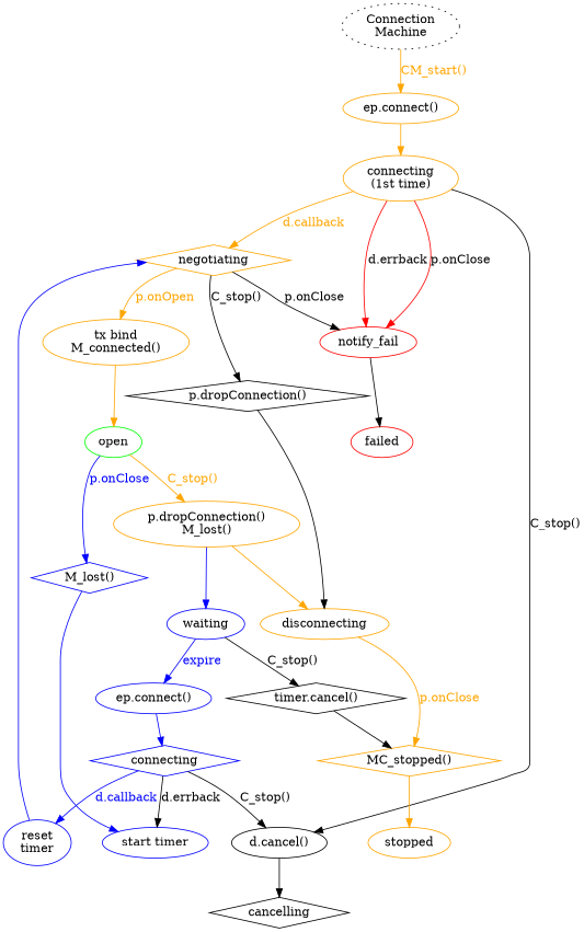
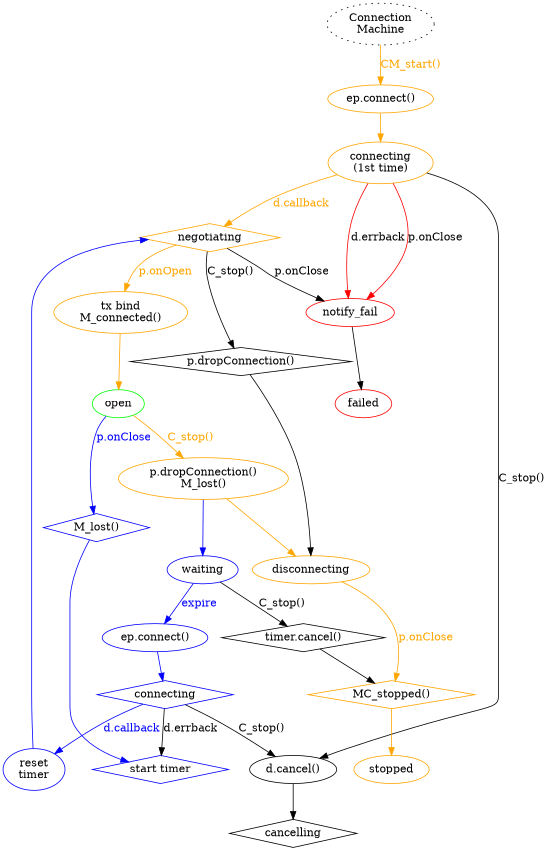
  digraph {
    node [shape=ellipse color=orange]
    n1 [label="Connection\nMachine" style=dotted color=""]
    n2 [label="ep.connect()"]
    n3 [label="connecting\n(1st time)"]
    n4 [label=negotiating shape=diamond]
    n5 [color=red label=notify_fail]
    n6 [label="d.cancel()" color=""]
    n7 [label="tx bind\nM_connected()"]
    n8 [label="p.dropConnection()" shape=diamond color=""]
    n9 [color=red label=failed]
    n10 [label=cancelling shape=diamond color=""]
    n11 [color=green label=open]
    n12 [label=disconnecting]
    n13 [label="MC_stopped()" shape=diamond]
    n14 [label=stopped]
    n15 [color=blue label="M_lost()" shape=diamond]
    n16 [label="p.dropConnection()\nM_lost()"]
-   n17 [color=blue label="start timer"]
+   n17 [color=blue label="start timer" shape=diamond]
    n18 [color=blue label=waiting]
    n19 [color=blue label="ep.connect()"]
    n20 [label="timer.cancel()" shape=diamond color=""]
    n21 [color=blue label=connecting shape=diamond]
    n22 [color=blue label="reset\ntimer"]
    n1 -> n2 [color=orange fontcolor=orange label="CM_start()"]
    n2 -> n3 [color=orange]
    n3 -> n4 [color=orange fontcolor=orange label="d.callback"]
    n3 -> n5 [color=red label="d.errback"]
    n3 -> n5 [color=red label="p.onClose"]
    n3 -> n6 [label="C_stop()"]
    n4 -> n5 [label="p.onClose"]
    n4 -> n7 [color=orange fontcolor=orange label="p.onOpen"]
    n4 -> n8 [label="C_stop()"]
    n5 -> n9
    n6 -> n10
    n7 -> n11 [color=orange]
    n8 -> n12
    n11 -> n15 [color=blue fontcolor=blue label="p.onClose"]
    n11 -> n16 [color=orange fontcolor=orange label="C_stop()"]
    n12 -> n13 [color=orange fontcolor=orange label="p.onClose"]
    n13 -> n14 [color=orange]
    n15 -> n17 [color=blue]
    n16 -> n12 [color=orange]
    n16 -> n18 [color=blue]
    n18 -> n19 [color=blue fontcolor=blue label=expire]
    n18 -> n20 [label="C_stop()"]
    n19 -> n21 [color=blue]
    n20 -> n13
    n21 -> n6 [label="C_stop()"]
    n21 -> n17 [label="d.errback"]
    n21 -> n22 [color=blue fontcolor=blue label="d.callback"]
    n22 -> n4 [color=blue]
  }
